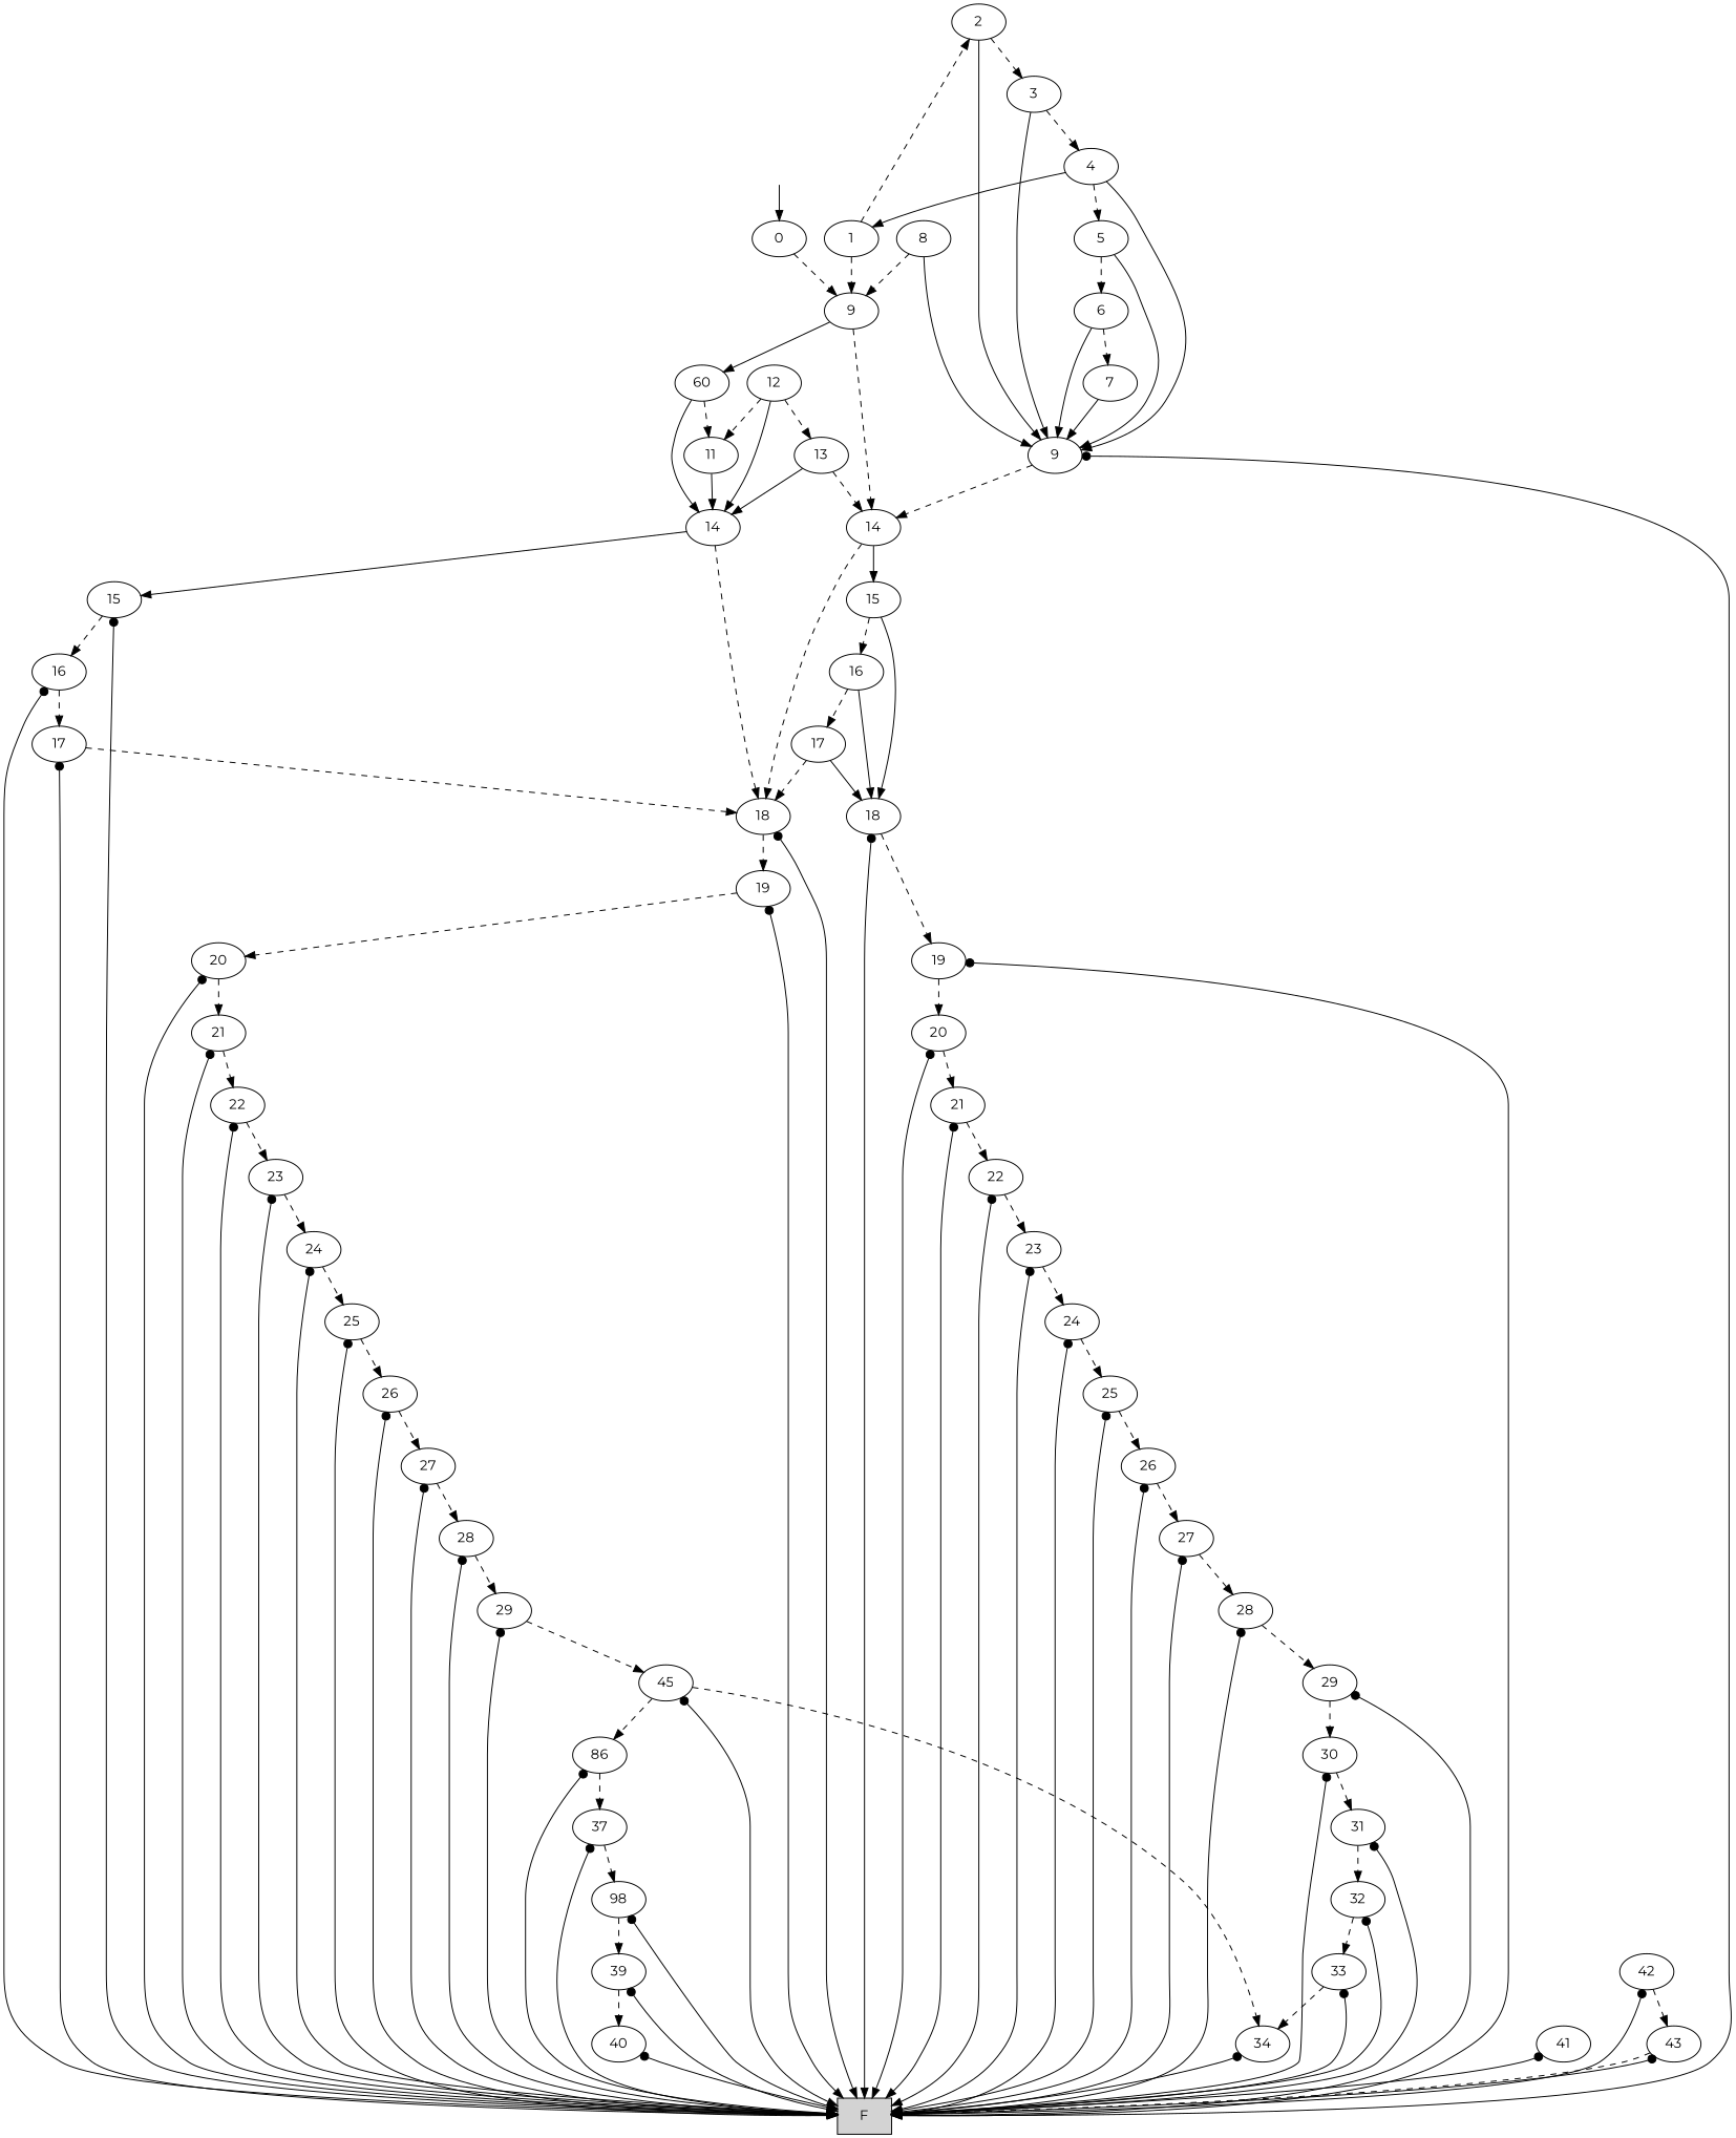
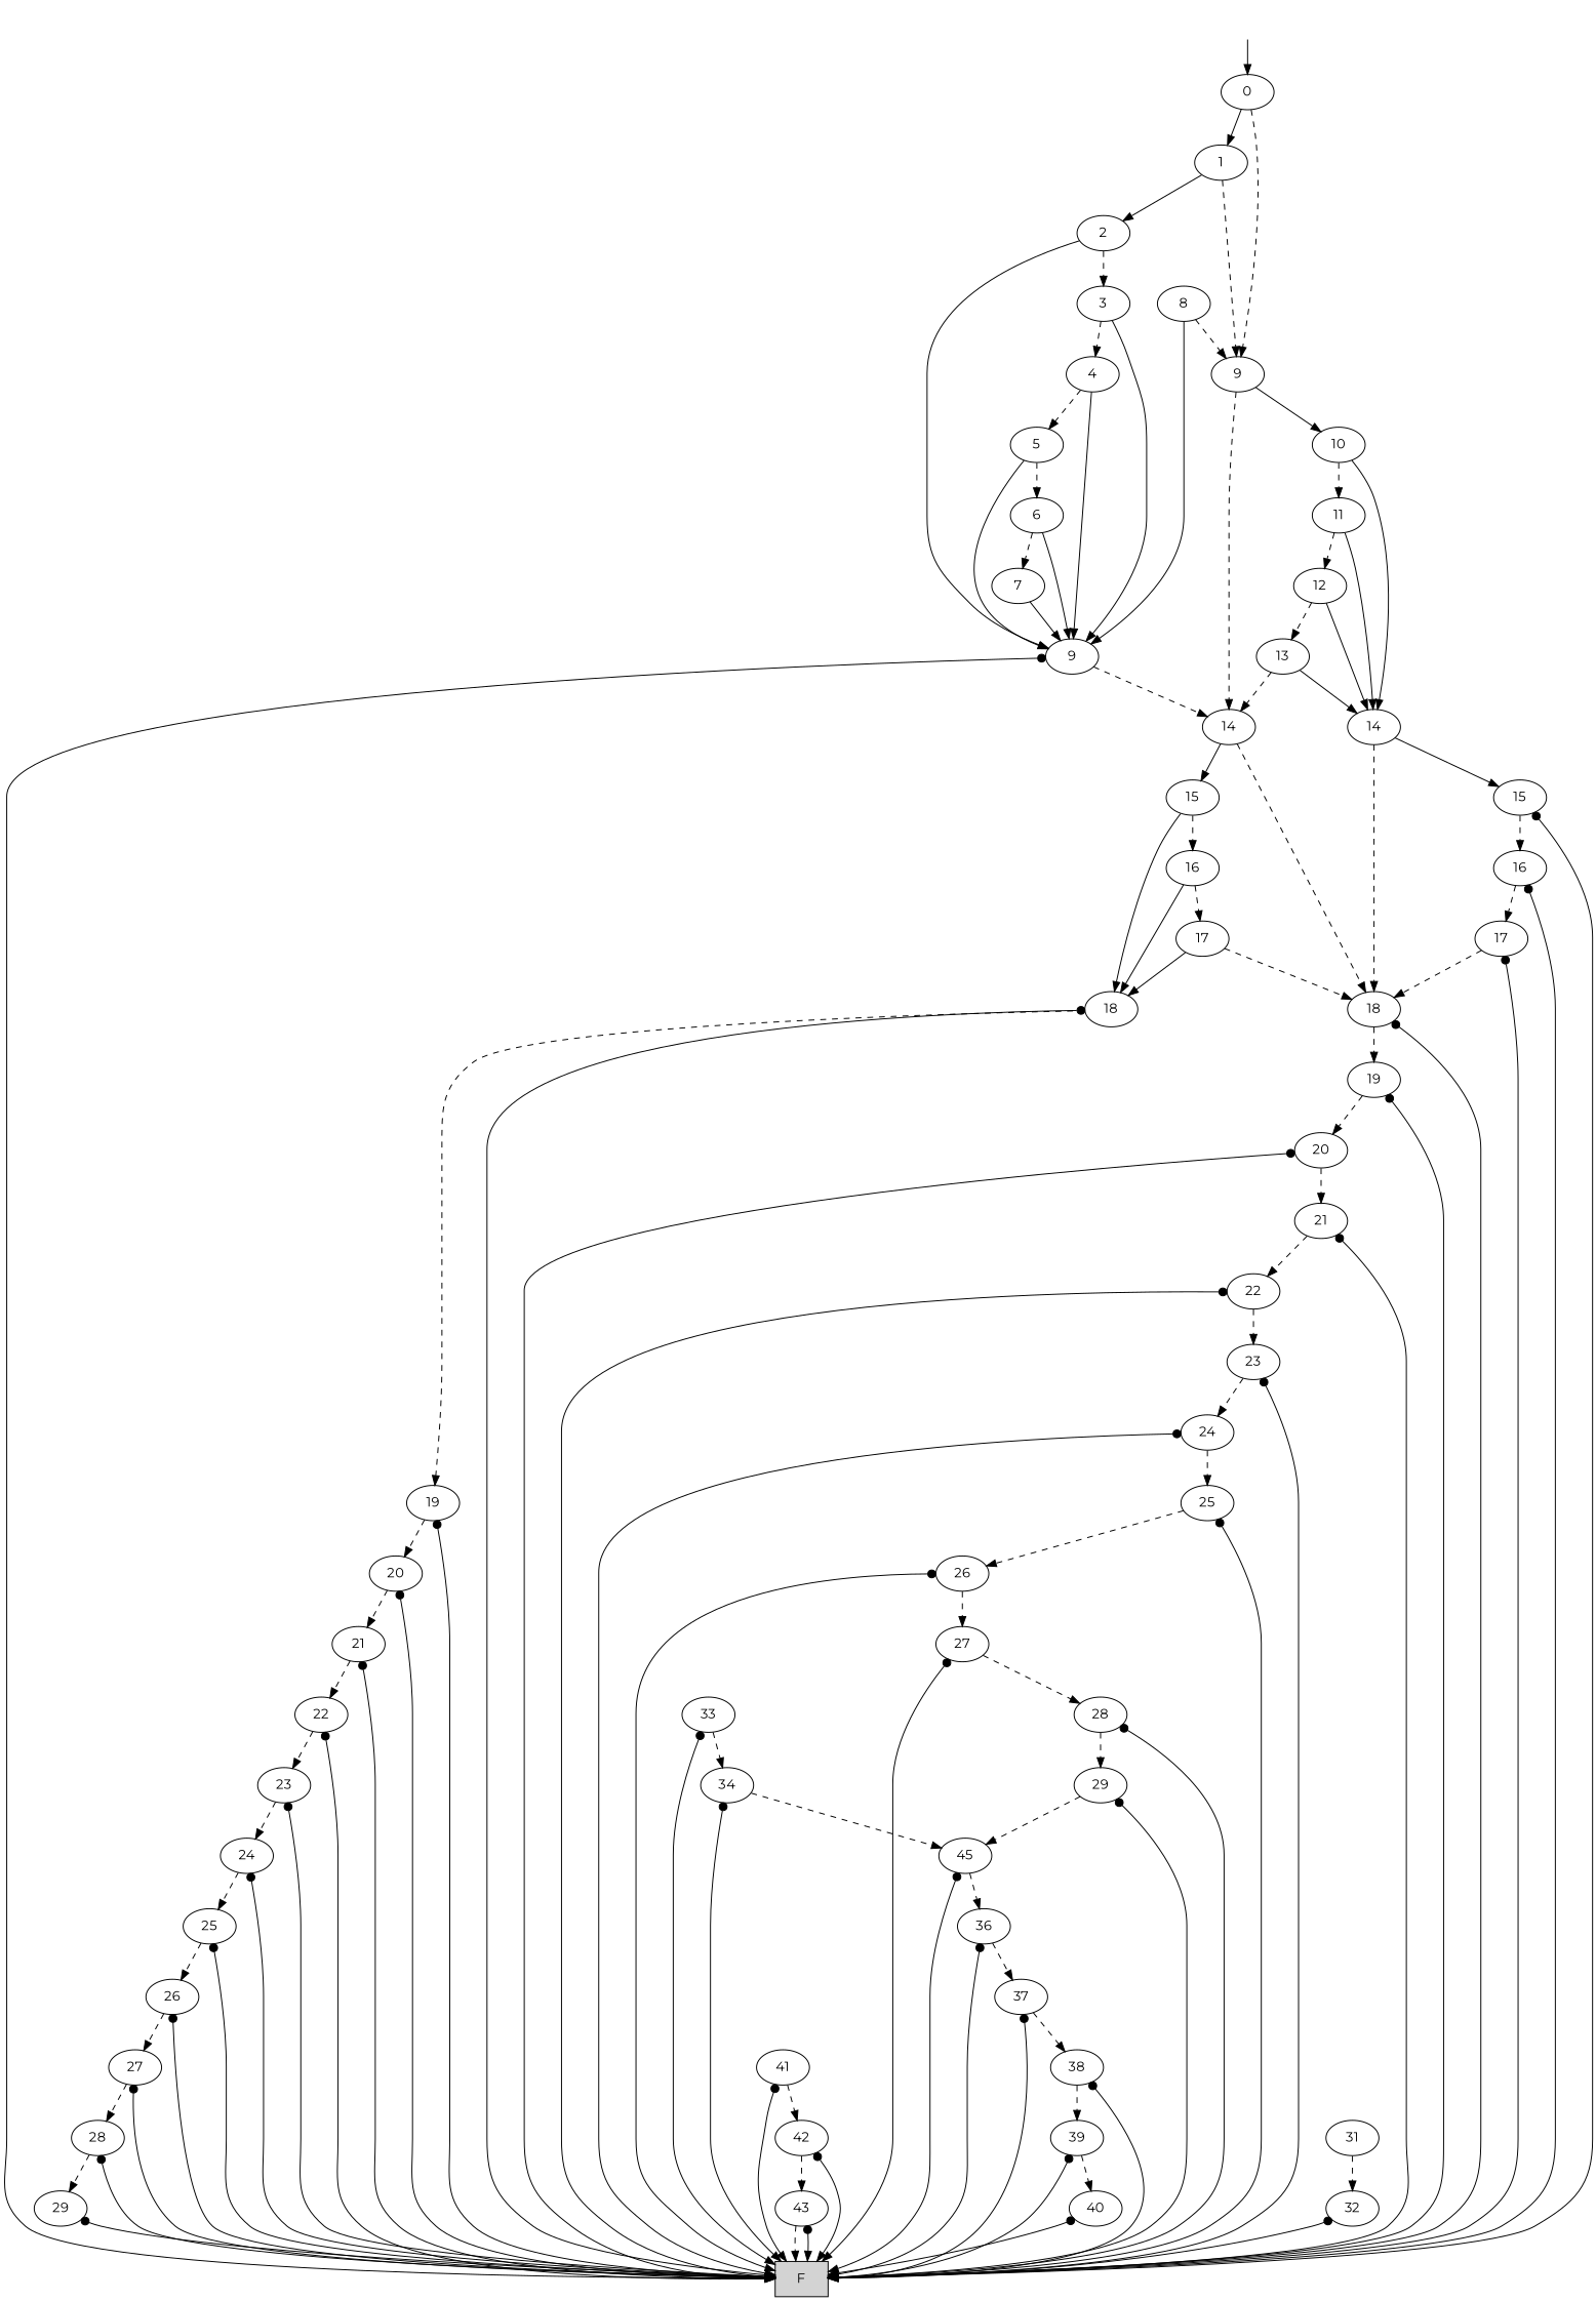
  digraph {
    fontname=Montserrat
    node [fontname=Montserrat]
    edge [dir=both fontname=Montserrat style=solid]
    root [style=invis]
    n2 [label=0]
    n3 [label=9]
    n4 [label=1]
    n5 [label=14]
-   n6 [label=60]
+   n6 [label=10]
    n7 [label=2]
    n8 [label=18]
    n9 [label=15]
    n10 [label=11]
    n11 [label=14]
    n12 [label=19]
    n13 [label=F shape=box style=filled]
    n14 [label=16]
    n15 [label=18]
    n16 [label=20]
    n17 [label=21]
    n18 [label=22]
    n19 [label=23]
    n20 [label=24]
    n21 [label=25]
    n22 [label=26]
    n23 [label=27]
    n24 [label=28]
    n25 [label=29]
    n26 [label=45]
-   n27 [label=86]
+   n27 [label=36]
    n28 [label=37]
-   n29 [label=98]
+   n29 [label=38]
    n30 [label=39]
    n31 [label=40]
    n32 [label=41]
    n33 [label=42]
    n34 [label=43]
    n35 [label=17]
    n36 [label=19]
    n37 [label=20]
    n38 [label=21]
    n39 [label=22]
    n40 [label=23]
    n41 [label=24]
    n42 [label=25]
    n43 [label=26]
    n44 [label=27]
    n45 [label=28]
    n46 [label=29]
-   n47 [label=30]
    n48 [label=31]
    n49 [label=32]
    n50 [label=33]
    n51 [label=34]
    n52 [label=12]
    n53 [label=15]
    n54 [label=13]
    n55 [label=16]
    n56 [label=17]
    n57 [label=3]
    n58 [label=9]
    n59 [label=4]
    n60 [label=5]
    n61 [label=6]
    n62 [label=7]
    n63 [label=8]
    root -> n2 [arrowtail=none]
    n2 -> n3 [dir=forward style=dashed]
-   n59 -> n4 [arrowtail=none]
+   n2 -> n4 [arrowtail=none]
    n3 -> n5 [dir=forward style=dashed]
    n3 -> n6 [arrowtail=none]
    n4 -> n3 [dir=forward style=dashed]
-   n4 -> n7 [arrowtail=none style=dashed]
+   n4 -> n7 [arrowtail=none]
    n5 -> n8 [dir=forward style=dashed]
    n5 -> n9 [arrowtail=none]
    n6 -> n10 [dir=forward style=dashed]
    n6 -> n11 [arrowtail=none]
    n7 -> n57 [dir=forward style=dashed]
    n7 -> n58 [arrowtail=none]
    n8 -> n12 [dir=forward style=dashed]
    n8 -> n13 [arrowtail=dot]
    n9 -> n14 [dir=forward style=dashed]
    n9 -> n15 [arrowtail=none]
    n10 -> n11 [arrowtail=none]
-   n52 -> n10 [dir=forward style=dashed]
+   n10 -> n52 [dir=forward style=dashed]
    n11 -> n8 [dir=forward style=dashed]
    n11 -> n53 [arrowtail=none]
    n12 -> n13 [arrowtail=dot]
    n12 -> n16 [dir=forward style=dashed]
    n14 -> n15 [arrowtail=none]
    n14 -> n35 [dir=forward style=dashed]
    n15 -> n13 [arrowtail=dot]
    n15 -> n36 [dir=forward style=dashed]
    n16 -> n13 [arrowtail=dot]
    n16 -> n17 [dir=forward style=dashed]
    n17 -> n13 [arrowtail=dot]
    n17 -> n18 [dir=forward style=dashed]
    n18 -> n13 [arrowtail=dot]
    n18 -> n19 [dir=forward style=dashed]
    n19 -> n13 [arrowtail=dot]
    n19 -> n20 [dir=forward style=dashed]
    n20 -> n13 [arrowtail=dot]
    n20 -> n21 [dir=forward style=dashed]
    n21 -> n13 [arrowtail=dot]
    n21 -> n22 [dir=forward style=dashed]
    n22 -> n13 [arrowtail=dot]
    n22 -> n23 [dir=forward style=dashed]
    n23 -> n13 [arrowtail=dot]
    n23 -> n24 [dir=forward style=dashed]
    n24 -> n13 [arrowtail=dot]
    n24 -> n25 [dir=forward style=dashed]
    n25 -> n13 [arrowtail=dot]
    n25 -> n26 [dir=forward style=dashed]
    n26 -> n13 [arrowtail=dot]
    n26 -> n27 [dir=forward style=dashed]
    n27 -> n13 [arrowtail=dot]
    n27 -> n28 [dir=forward style=dashed]
    n28 -> n13 [arrowtail=dot]
    n28 -> n29 [dir=forward style=dashed]
    n29 -> n13 [arrowtail=dot]
    n29 -> n30 [dir=forward style=dashed]
    n30 -> n13 [arrowtail=dot]
    n30 -> n31 [dir=forward style=dashed]
    n31 -> n13 [arrowtail=dot]
    n32 -> n13 [arrowtail=dot]
+   n32 -> n33 [dir=forward style=dashed]
    n33 -> n13 [arrowtail=dot]
    n33 -> n34 [dir=forward style=dashed]
    n34 -> n13 [dir=forward style=dashed]
    n34 -> n13 [arrowtail=dot]
    n35 -> n8 [dir=forward style=dashed]
    n35 -> n15 [arrowtail=none]
    n36 -> n13 [arrowtail=dot]
    n36 -> n37 [dir=forward style=dashed]
    n37 -> n13 [arrowtail=dot]
    n37 -> n38 [dir=forward style=dashed]
    n38 -> n13 [arrowtail=dot]
    n38 -> n39 [dir=forward style=dashed]
    n39 -> n13 [arrowtail=dot]
    n39 -> n40 [dir=forward style=dashed]
    n40 -> n13 [arrowtail=dot]
    n40 -> n41 [dir=forward style=dashed]
    n41 -> n13 [arrowtail=dot]
    n41 -> n42 [dir=forward style=dashed]
    n42 -> n13 [arrowtail=dot]
    n42 -> n43 [dir=forward style=dashed]
    n43 -> n13 [arrowtail=dot]
    n43 -> n44 [dir=forward style=dashed]
    n44 -> n13 [arrowtail=dot]
    n44 -> n45 [dir=forward style=dashed]
    n45 -> n13 [arrowtail=dot]
    n45 -> n46 [dir=forward style=dashed]
    n46 -> n13 [arrowtail=dot]
-   n46 -> n47 [dir=forward style=dashed]
-   n47 -> n13 [arrowtail=dot]
-   n47 -> n48 [dir=forward style=dashed]
-   n48 -> n13 [arrowtail=dot]
    n48 -> n49 [dir=forward style=dashed]
    n49 -> n13 [arrowtail=dot]
-   n49 -> n50 [dir=forward style=dashed]
    n50 -> n13 [arrowtail=dot]
    n50 -> n51 [dir=forward style=dashed]
    n51 -> n13 [arrowtail=dot]
-   n26 -> n51 [dir=forward style=dashed]
+   n51 -> n26 [dir=forward style=dashed]
    n52 -> n11 [arrowtail=none]
    n52 -> n54 [dir=forward style=dashed]
    n53 -> n13 [arrowtail=dot]
    n53 -> n55 [dir=forward style=dashed]
    n54 -> n5 [dir=forward style=dashed]
    n54 -> n11 [arrowtail=none]
    n55 -> n13 [arrowtail=dot]
    n55 -> n56 [dir=forward style=dashed]
    n56 -> n8 [dir=forward style=dashed]
    n56 -> n13 [arrowtail=dot]
    n57 -> n58 [arrowtail=none]
    n57 -> n59 [dir=forward style=dashed]
    n58 -> n5 [dir=forward style=dashed]
    n58 -> n13 [arrowtail=dot]
    n59 -> n58 [arrowtail=none]
    n59 -> n60 [dir=forward style=dashed]
    n60 -> n58 [arrowtail=none]
    n60 -> n61 [dir=forward style=dashed]
    n61 -> n58 [arrowtail=none]
    n61 -> n62 [dir=forward style=dashed]
    n62 -> n58 [arrowtail=none]
    n63 -> n3 [dir=forward style=dashed]
    n63 -> n58 [arrowtail=none]
  }
